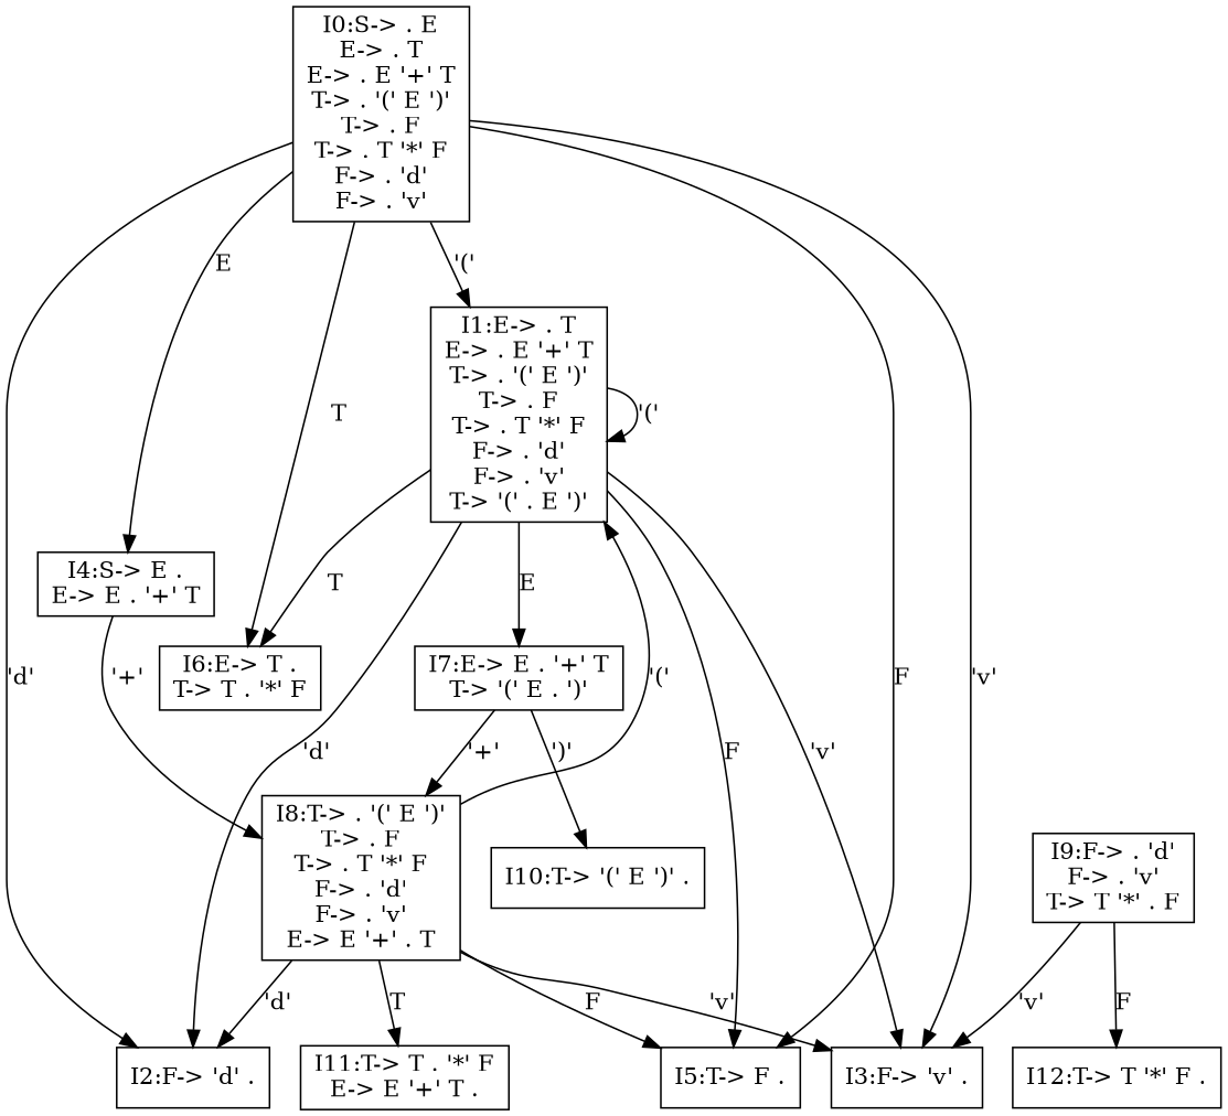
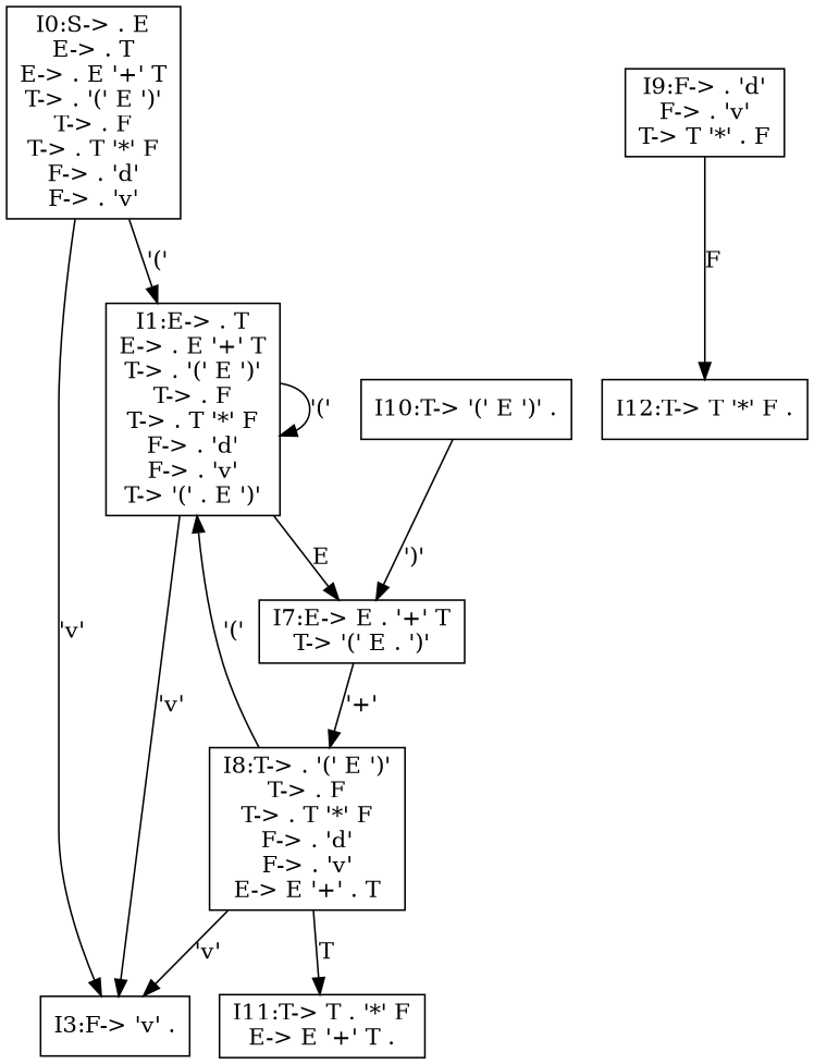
  digraph {
    node [shape=box]
    n1 [label="I0:S-> . E\nE-> . T\nE-> . E '+' T\nT-> . '(' E ')'\nT-> . F\nT-> . T '*' F\nF-> . 'd'\nF-> . 'v'\n"]
    n2 [label="I1:E-> . T\nE-> . E '+' T\nT-> . '(' E ')'\nT-> . F\nT-> . T '*' F\nF-> . 'd'\nF-> . 'v'\nT-> '(' . E ')'\n"]
-   n3 [label="I2:F-> 'd' .\n"]
    n4 [label="I3:F-> 'v' .\n"]
-   n5 [label="I4:S-> E .\nE-> E . '+' T\n"]
-   n6 [label="I5:T-> F .\n"]
-   n7 [label="I6:E-> T .\nT-> T . '*' F\n"]
    n8 [label="I7:E-> E . '+' T\nT-> '(' E . ')'\n"]
    n9 [label="I8:T-> . '(' E ')'\nT-> . F\nT-> . T '*' F\nF-> . 'd'\nF-> . 'v'\nE-> E '+' . T\n"]
    n10 [label="I10:T-> '(' E ')' .\n"]
    n11 [label="I11:T-> T . '*' F\nE-> E '+' T .\n"]
    n12 [label="I9:F-> . 'd'\nF-> . 'v'\nT-> T '*' . F\n"]
    n13 [label="I12:T-> T '*' F .\n"]
    n1 -> n2 [label="'('"]
-   n1 -> n3 [label="'d'"]
    n1 -> n4 [label="'v'"]
-   n1 -> n5 [label=E]
-   n1 -> n6 [label=F]
-   n1 -> n7 [label=T]
    n2 -> n2 [label="'('"]
-   n2 -> n3 [label="'d'"]
    n2 -> n4 [label="'v'"]
-   n2 -> n6 [label=F]
-   n2 -> n7 [label=T]
    n2 -> n8 [label=E]
-   n5 -> n9 [label="'+'"]
    n8 -> n9 [label="'+'"]
-   n8 -> n10 [label="')'"]
+   n10 -> n8 [label="')'"]
    n9 -> n2 [label="'('"]
-   n9 -> n3 [label="'d'"]
    n9 -> n4 [label="'v'"]
-   n9 -> n6 [label=F]
    n9 -> n11 [label=T]
-   n12 -> n4 [label="'v'"]
    n12 -> n13 [label=F]
  }
